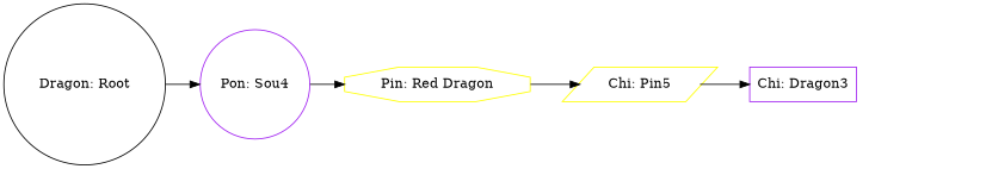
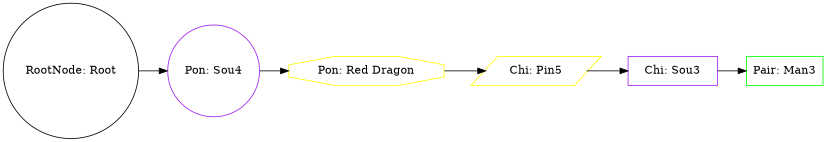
  digraph {
    rankdir=LR
    node [color=purple shape=circle]
-   n1 [color=black label="Dragon: Root"]
+   n1 [color=black label="RootNode: Root"]
    n2 [label="Pon: Sou4"]
-   n3 [color=yellow label="Pin: Red Dragon" shape=octagon]
+   n3 [color=yellow label="Pon: Red Dragon" shape=octagon]
    n4 [color=yellow label="Chi: Pin5" shape=parallelogram]
-   n5 [label="Chi: Dragon3" shape=box]
+   n5 [label="Chi: Sou3" shape=box]
+   n6 [color=green label="Pair: Man3" shape=box]
    n1 -> n2
    n2 -> n3
    n3 -> n4
    n4 -> n5
+   n5 -> n6
  }
